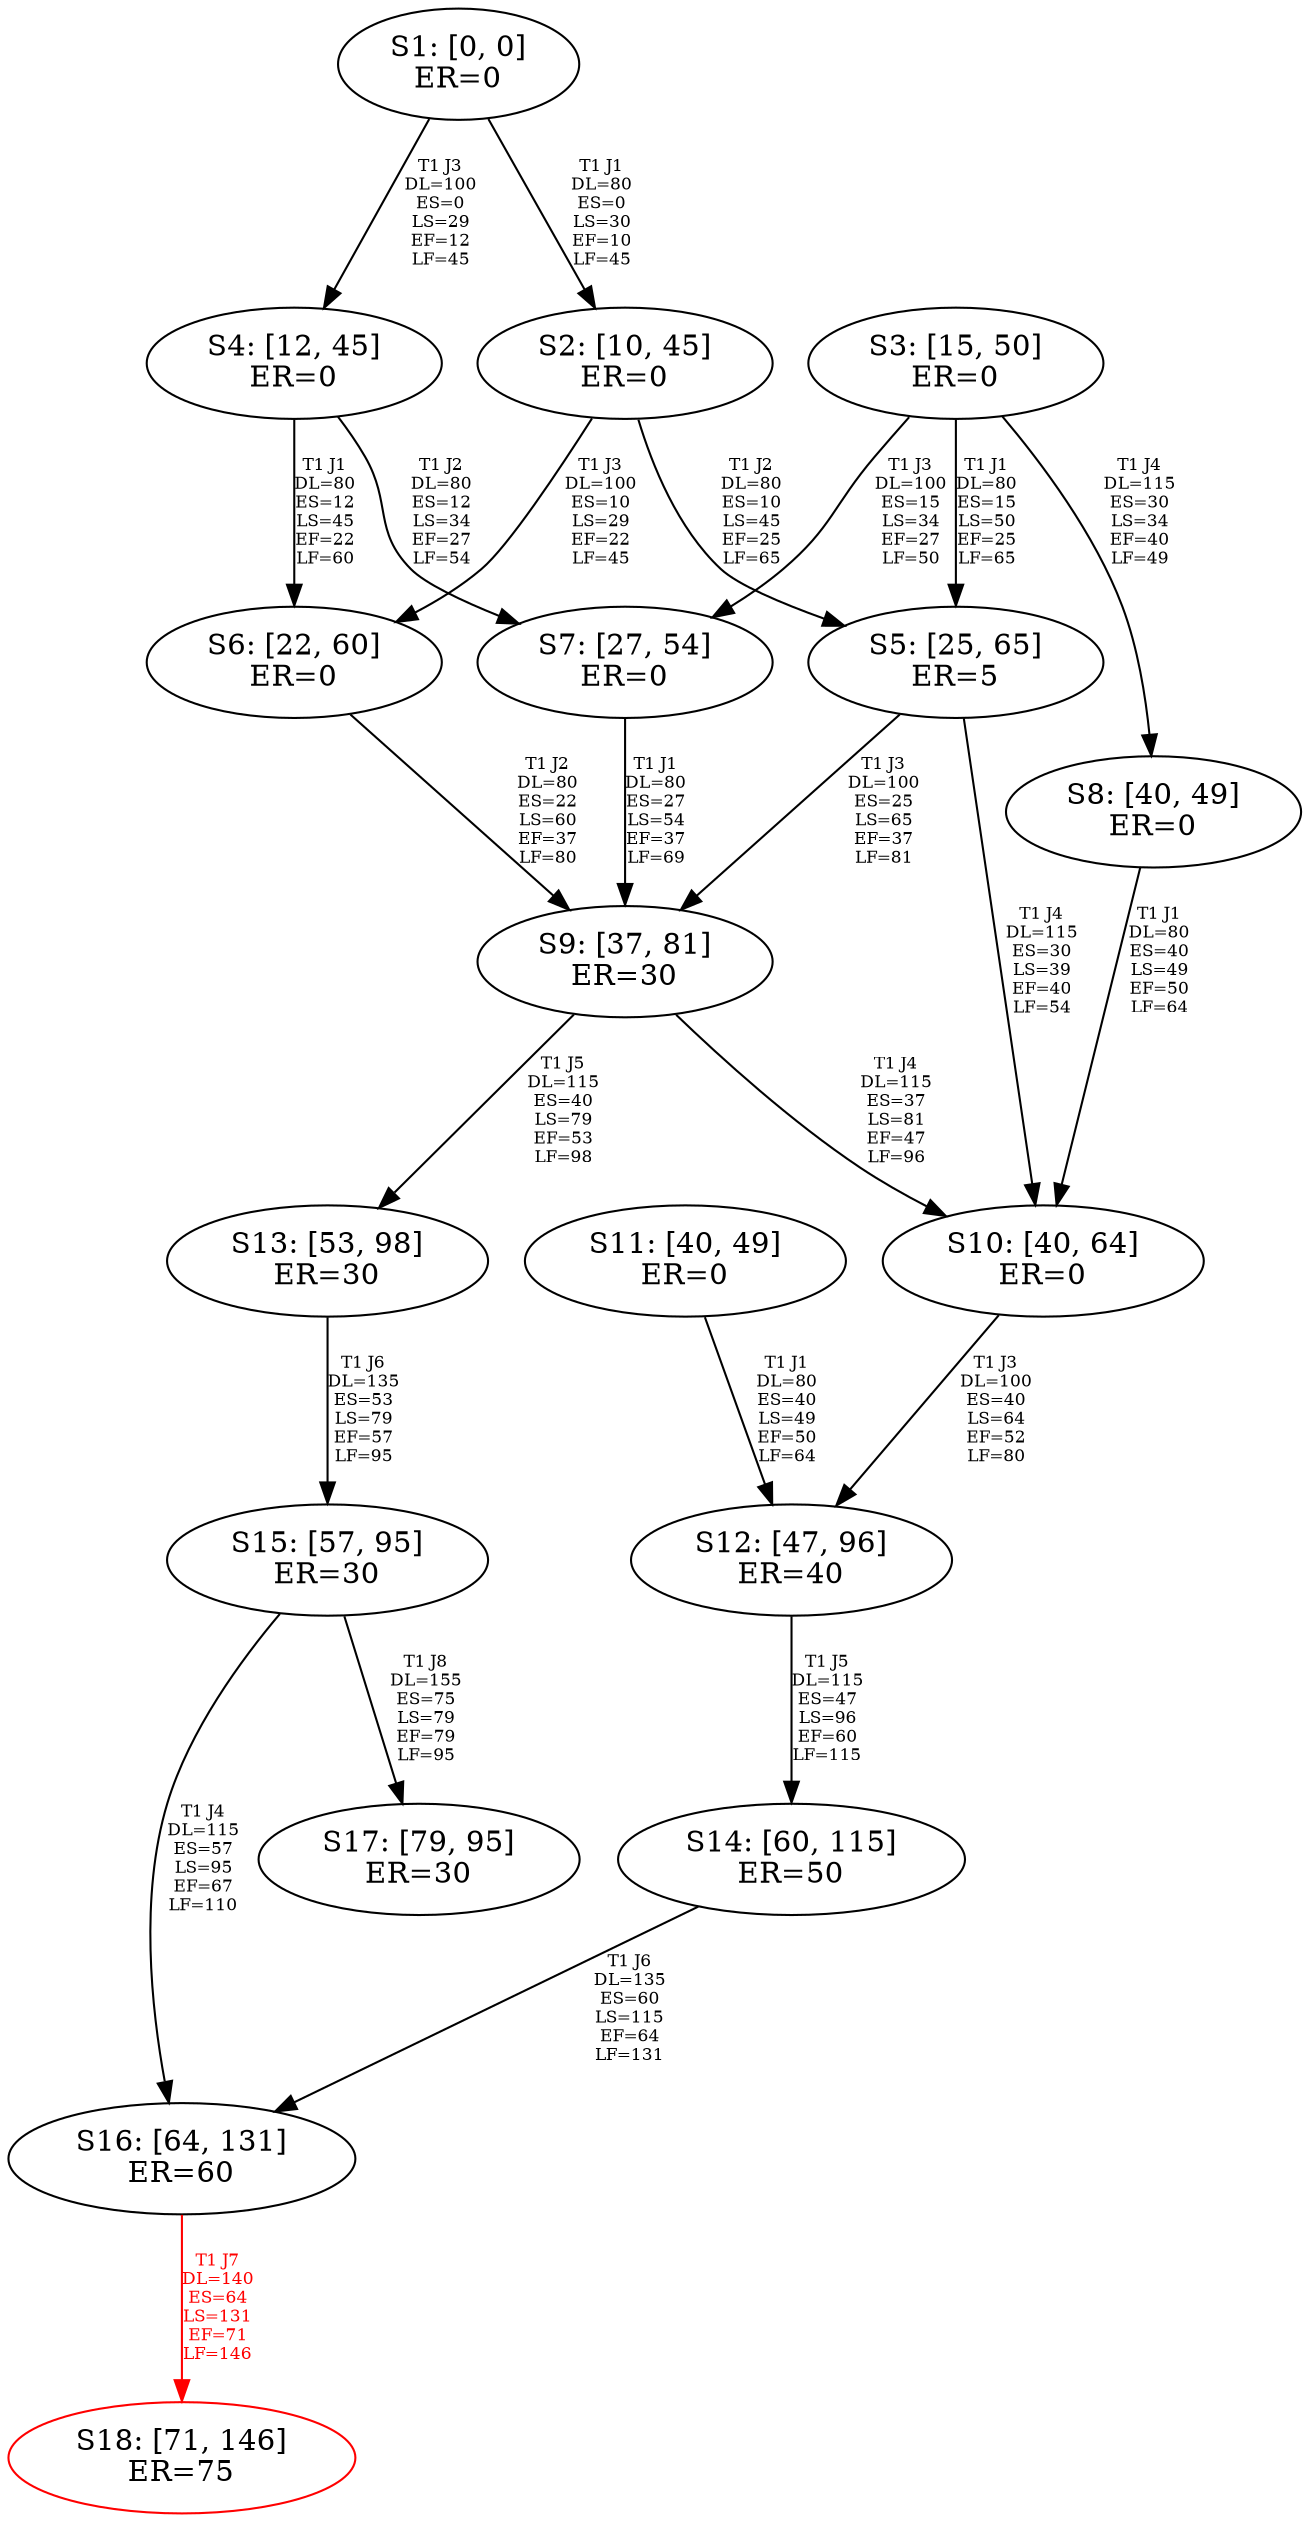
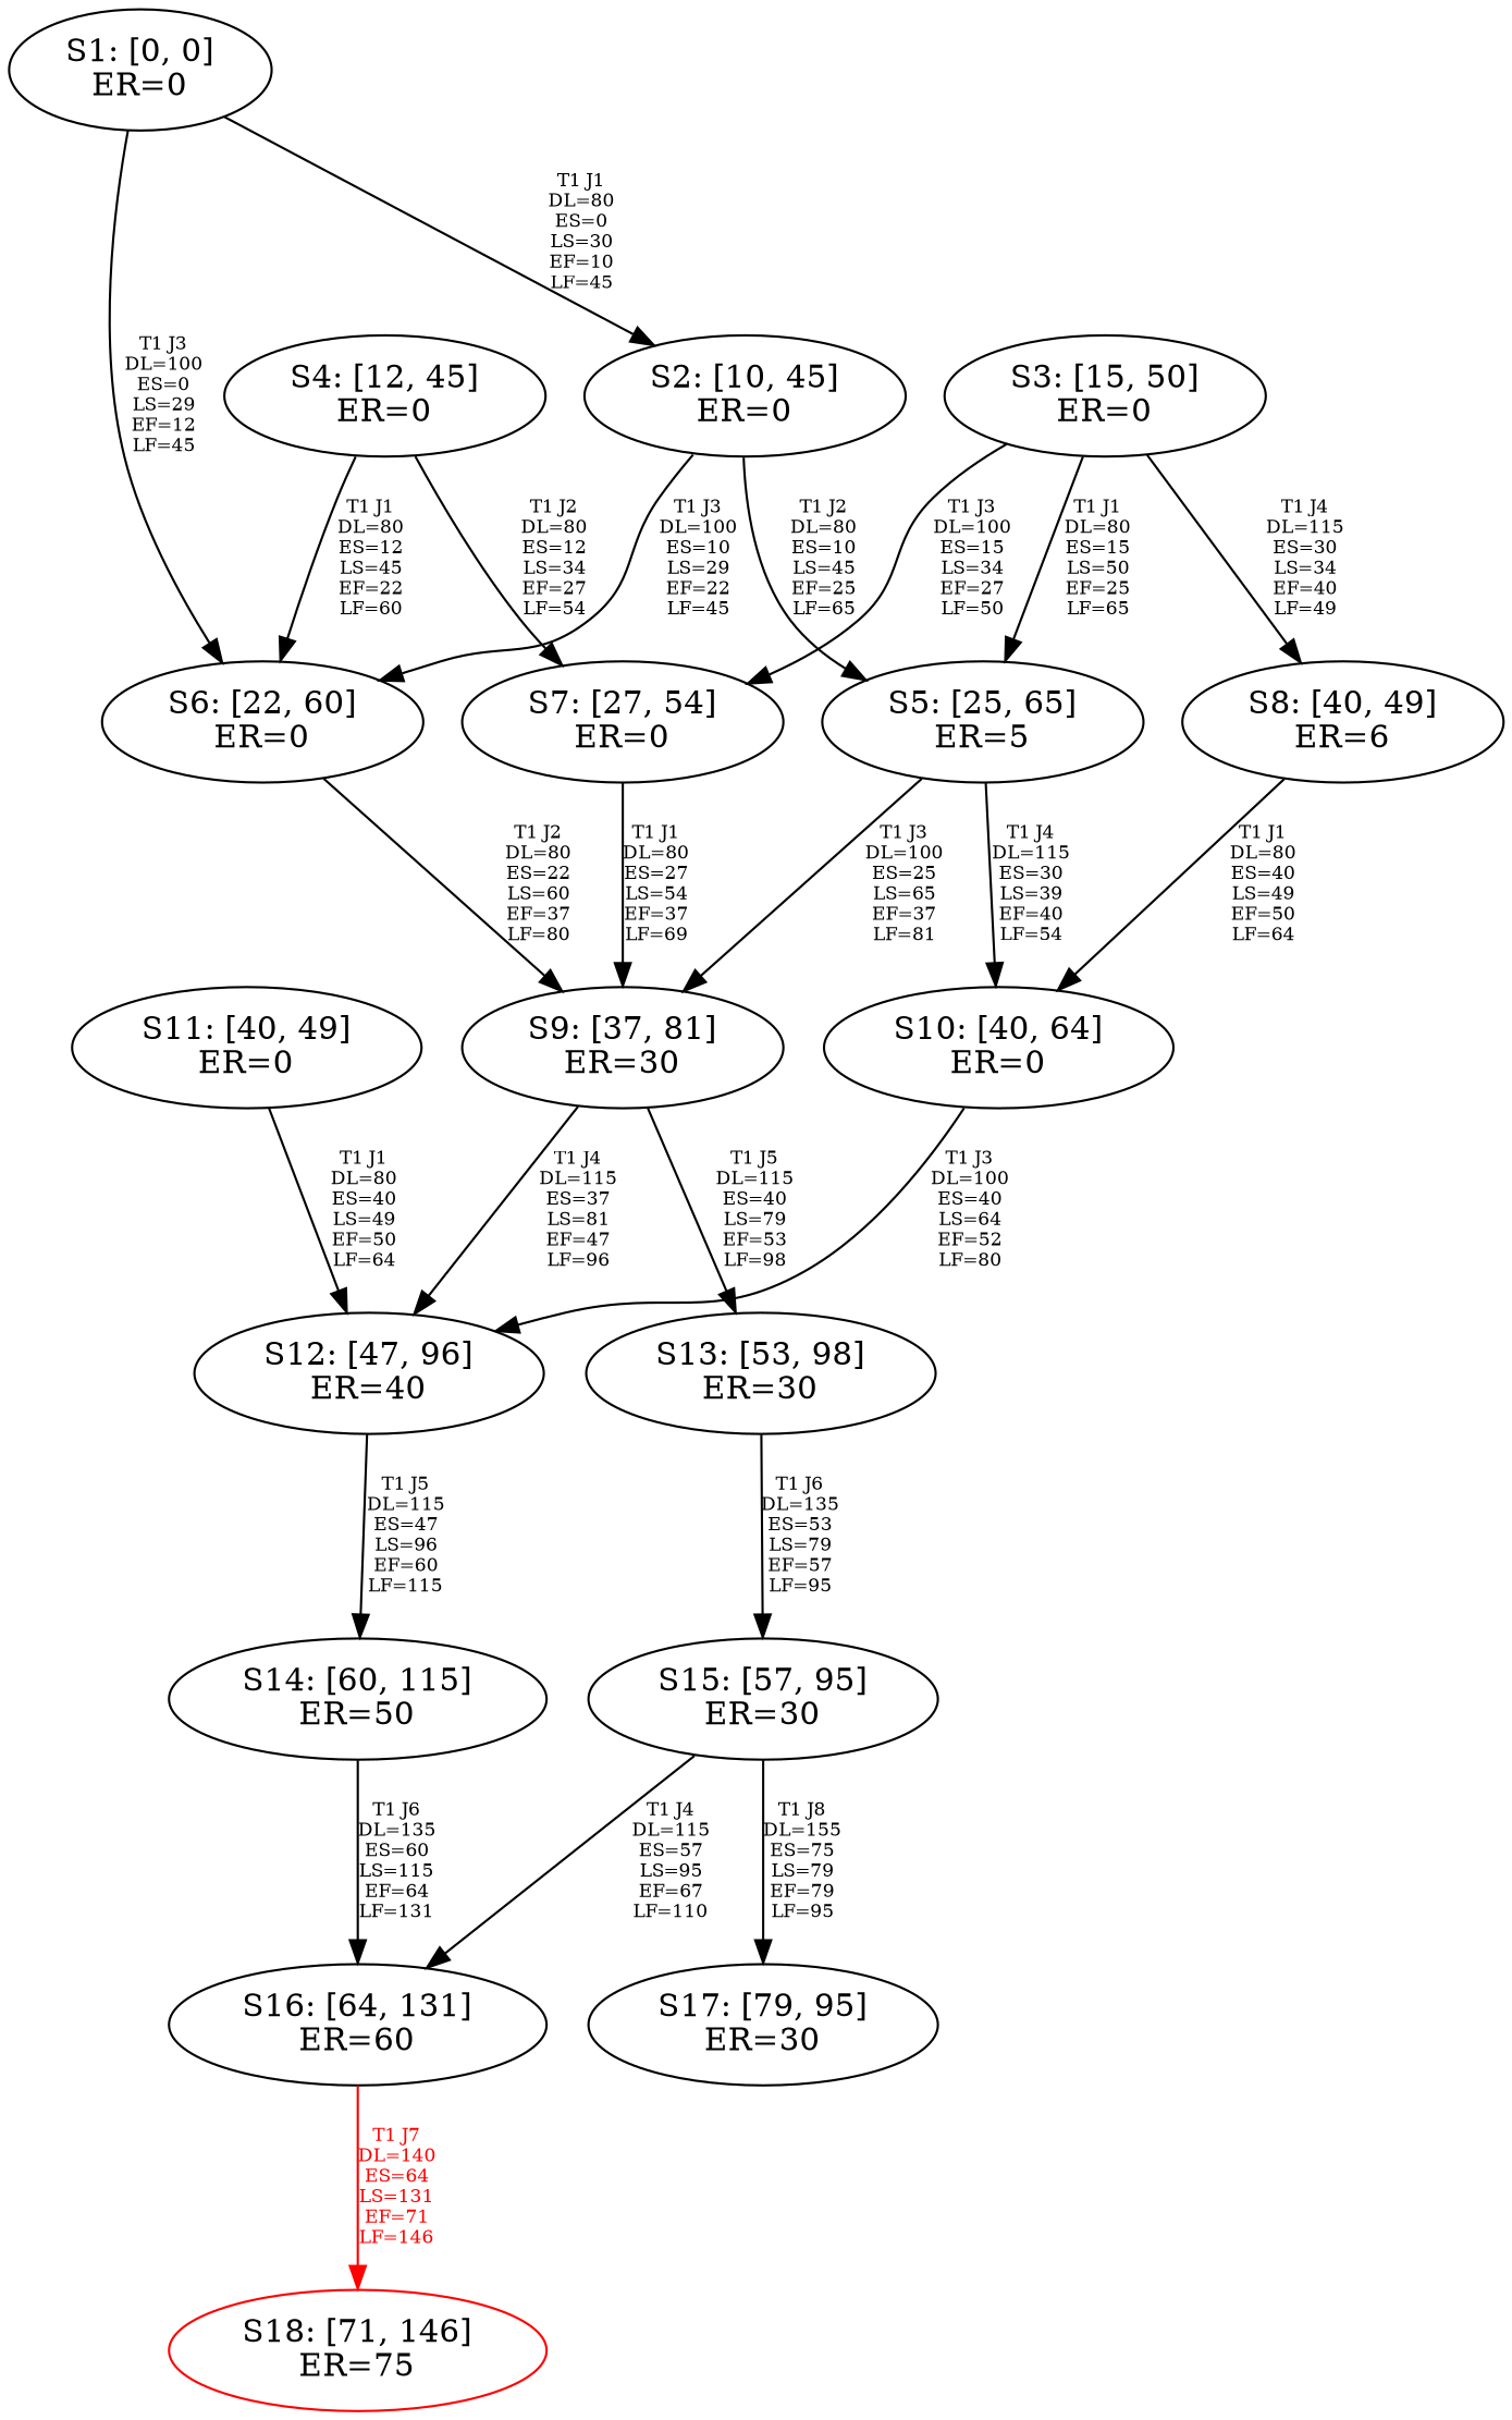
  digraph {
    fontname="DejaVu Serif"
    node [fontname="DejaVu Serif"]
    edge [fontname="DejaVu Serif" fontsize=8]
    n1 [label="S1: [0, 0]\nER=0"]
    n2 [label="S2: [10, 45]\nER=0"]
    n3 [label="S4: [12, 45]\nER=0"]
    n4 [label="S5: [25, 65]\nER=5"]
    n5 [label="S6: [22, 60]\nER=0"]
    n6 [label="S3: [15, 50]\nER=0"]
    n7 [label="S7: [27, 54]\nER=0"]
-   n8 [label="S8: [40, 49]\nER=0"]
+   n8 [label="S8: [40, 49]\nER=6"]
    n9 [label="S9: [37, 81]\nER=30"]
    n10 [label="S10: [40, 64]\nER=0"]
    n11 [label="S12: [47, 96]\nER=40"]
    n12 [label="S13: [53, 98]\nER=30"]
    n13 [label="S11: [40, 49]\nER=0"]
    n14 [label="S14: [60, 115]\nER=50"]
    n15 [label="S15: [57, 95]\nER=30"]
    n16 [label="S16: [64, 131]\nER=60"]
    n17 [label="S17: [79, 95]\nER=30"]
    n18 [color=Red label="S18: [71, 146]\nER=75"]
    n1 -> n2 [label="T1 J1\nDL=80\nES=0\nLS=30\nEF=10\nLF=45"]
-   n1 -> n3 [label="T1 J3\nDL=100\nES=0\nLS=29\nEF=12\nLF=45"]
+   n1 -> n5 [label="T1 J3\nDL=100\nES=0\nLS=29\nEF=12\nLF=45"]
    n2 -> n4 [label="T1 J2\nDL=80\nES=10\nLS=45\nEF=25\nLF=65"]
    n2 -> n5 [label="T1 J3\nDL=100\nES=10\nLS=29\nEF=22\nLF=45"]
    n3 -> n5 [label="T1 J1\nDL=80\nES=12\nLS=45\nEF=22\nLF=60"]
    n3 -> n7 [label="T1 J2\nDL=80\nES=12\nLS=34\nEF=27\nLF=54"]
    n4 -> n9 [label="T1 J3\nDL=100\nES=25\nLS=65\nEF=37\nLF=81"]
    n4 -> n10 [label="T1 J4\nDL=115\nES=30\nLS=39\nEF=40\nLF=54"]
    n5 -> n9 [label="T1 J2\nDL=80\nES=22\nLS=60\nEF=37\nLF=80"]
    n6 -> n4 [label="T1 J1\nDL=80\nES=15\nLS=50\nEF=25\nLF=65"]
    n6 -> n7 [label="T1 J3\nDL=100\nES=15\nLS=34\nEF=27\nLF=50"]
    n6 -> n8 [label="T1 J4\nDL=115\nES=30\nLS=34\nEF=40\nLF=49"]
    n7 -> n9 [label="T1 J1\nDL=80\nES=27\nLS=54\nEF=37\nLF=69"]
    n8 -> n10 [label="T1 J1\nDL=80\nES=40\nLS=49\nEF=50\nLF=64"]
-   n9 -> n10 [label="T1 J4\nDL=115\nES=37\nLS=81\nEF=47\nLF=96"]
+   n9 -> n11 [label="T1 J4\nDL=115\nES=37\nLS=81\nEF=47\nLF=96"]
    n9 -> n12 [label="T1 J5\nDL=115\nES=40\nLS=79\nEF=53\nLF=98"]
    n10 -> n11 [label="T1 J3\nDL=100\nES=40\nLS=64\nEF=52\nLF=80"]
    n11 -> n14 [label="T1 J5\nDL=115\nES=47\nLS=96\nEF=60\nLF=115"]
    n12 -> n15 [label="T1 J6\nDL=135\nES=53\nLS=79\nEF=57\nLF=95"]
    n13 -> n11 [label="T1 J1\nDL=80\nES=40\nLS=49\nEF=50\nLF=64"]
    n14 -> n16 [label="T1 J6\nDL=135\nES=60\nLS=115\nEF=64\nLF=131"]
    n15 -> n16 [label="T1 J4\nDL=115\nES=57\nLS=95\nEF=67\nLF=110"]
    n15 -> n17 [label="T1 J8\nDL=155\nES=75\nLS=79\nEF=79\nLF=95"]
    n16 -> n18 [color=Red fontcolor=Red label="T1 J7\nDL=140\nES=64\nLS=131\nEF=71\nLF=146"]
  }
